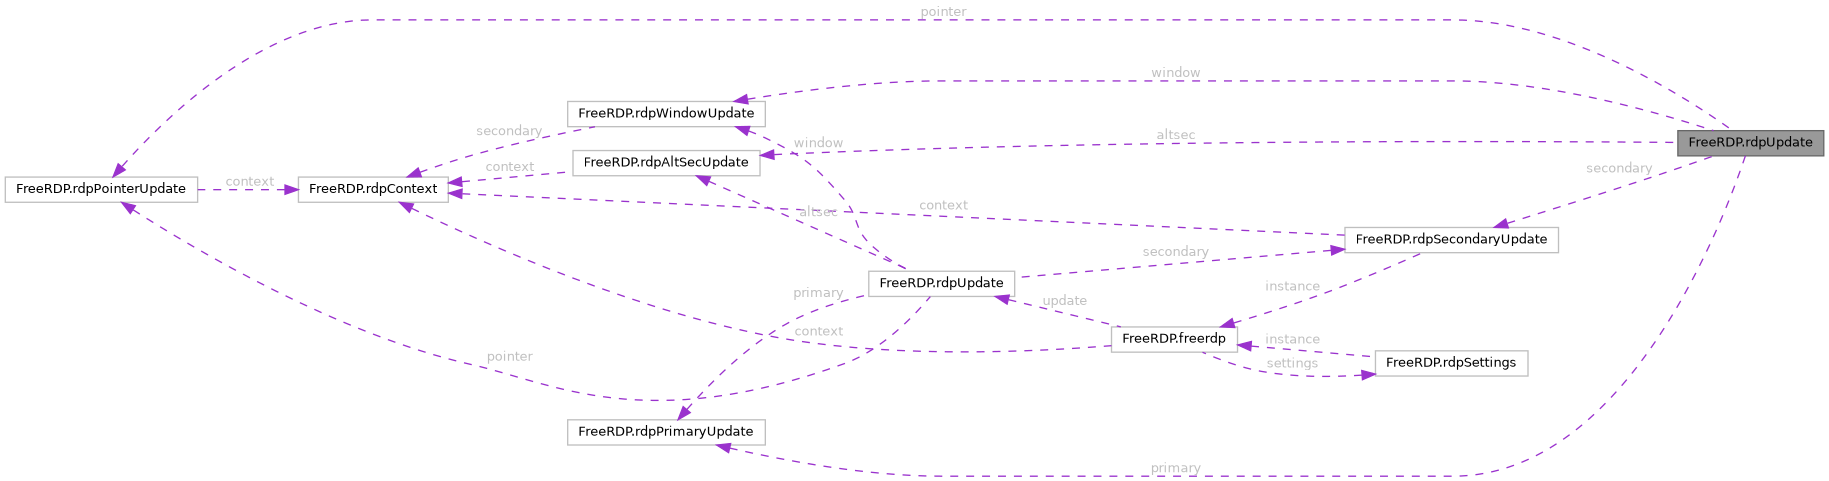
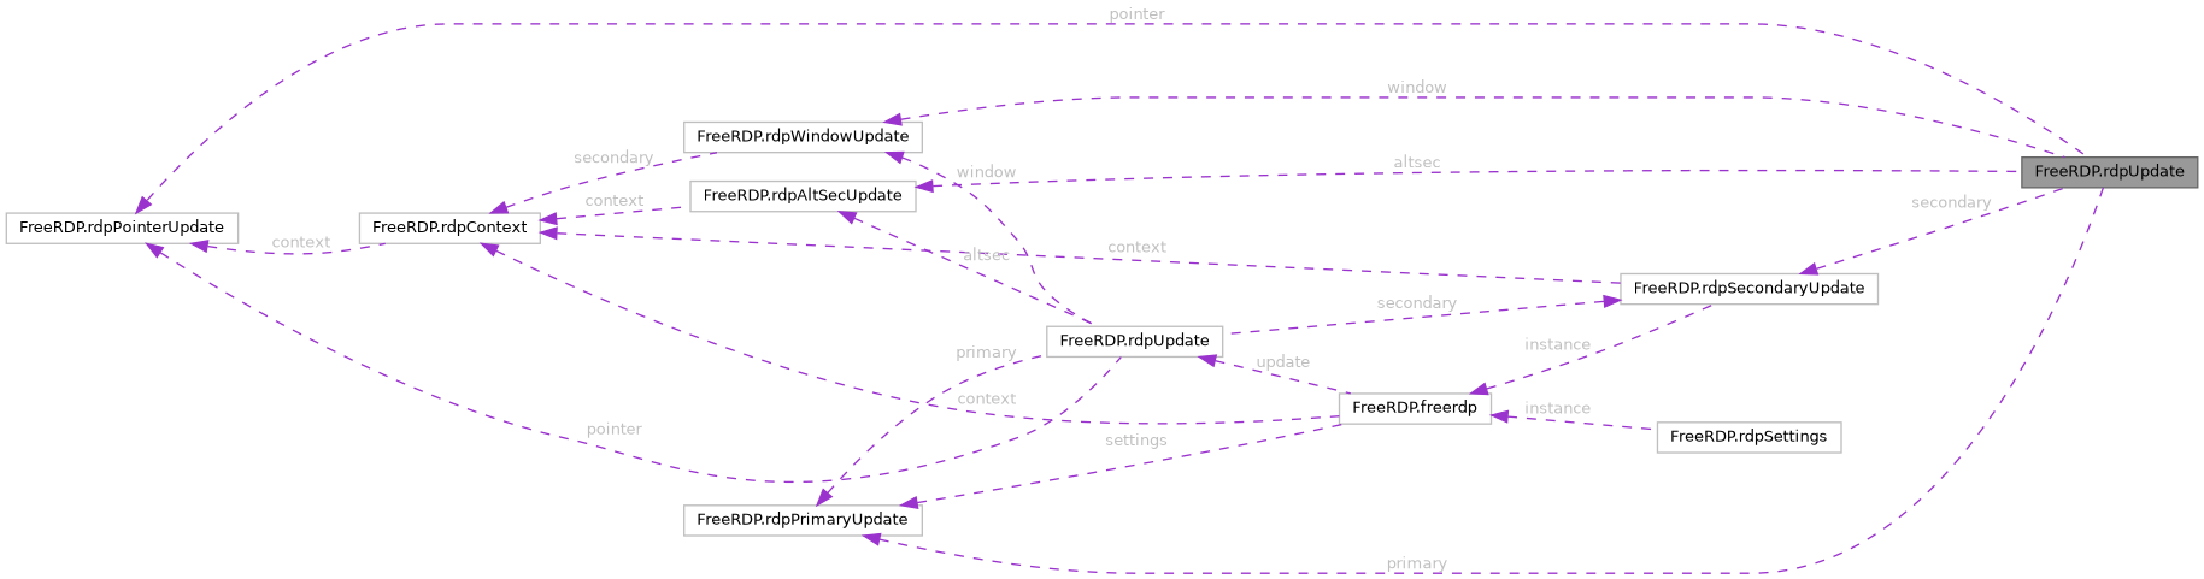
  digraph {
    rankdir=LR
    node [color=grey75 fillcolor=white fontname=Helvetica fontsize=10 shape=box style=filled]
    edge [color=darkorchid3 dir=back fontcolor=grey fontname=Helvetica fontsize=10 labelfontname=Helvetica labelfontsize=10 style=dashed]
    n1 [color=gray40 fillcolor=grey60 fontcolor=black height=0.2 label="FreeRDP.rdpUpdate" width=0.4]
    n2 [height=0.2 label="FreeRDP.rdpPointerUpdate" width=0.4]
    n3 [height=0.2 label="FreeRDP.rdpUpdate" width=0.4]
    n4 [height=0.2 label="FreeRDP.freerdp" width=0.4]
    n5 [height=0.2 label="FreeRDP.rdpContext" width=0.4]
    n6 [height=0.2 label="FreeRDP.rdpSecondaryUpdate" width=0.4]
    n7 [height=0.2 label="FreeRDP.rdpAltSecUpdate" width=0.4]
    n8 [height=0.2 label="FreeRDP.rdpWindowUpdate" width=0.4]
    n9 [height=0.2 label="FreeRDP.rdpSettings" width=0.4]
    n10 [height=0.2 label="FreeRDP.rdpPrimaryUpdate" width=0.4]
    n2 -> n1 [label=" pointer"]
    n2 -> n3 [label=" pointer"]
    n3 -> n4 [label=" update"]
    n4 -> n6 [label=" instance"]
    n4 -> n9 [label=" instance"]
-   n5 -> n2 [label=" context"]
+   n2 -> n5 [label=" context"]
    n5 -> n4 [label=" context"]
    n5 -> n6 [label=" context"]
    n5 -> n7 [label=" context"]
    n5 -> n8 [label=" secondary"]
    n6 -> n1 [label=" secondary"]
    n6 -> n3 [label=" secondary"]
    n7 -> n1 [label=" altsec"]
    n7 -> n3 [label=" altsec"]
    n8 -> n1 [label=" window"]
    n8 -> n3 [label=" window"]
-   n9 -> n4 [label=" settings"]
+   n10 -> n4 [label=" settings"]
    n10 -> n1 [label=" primary"]
    n10 -> n3 [label=" primary"]
  }
